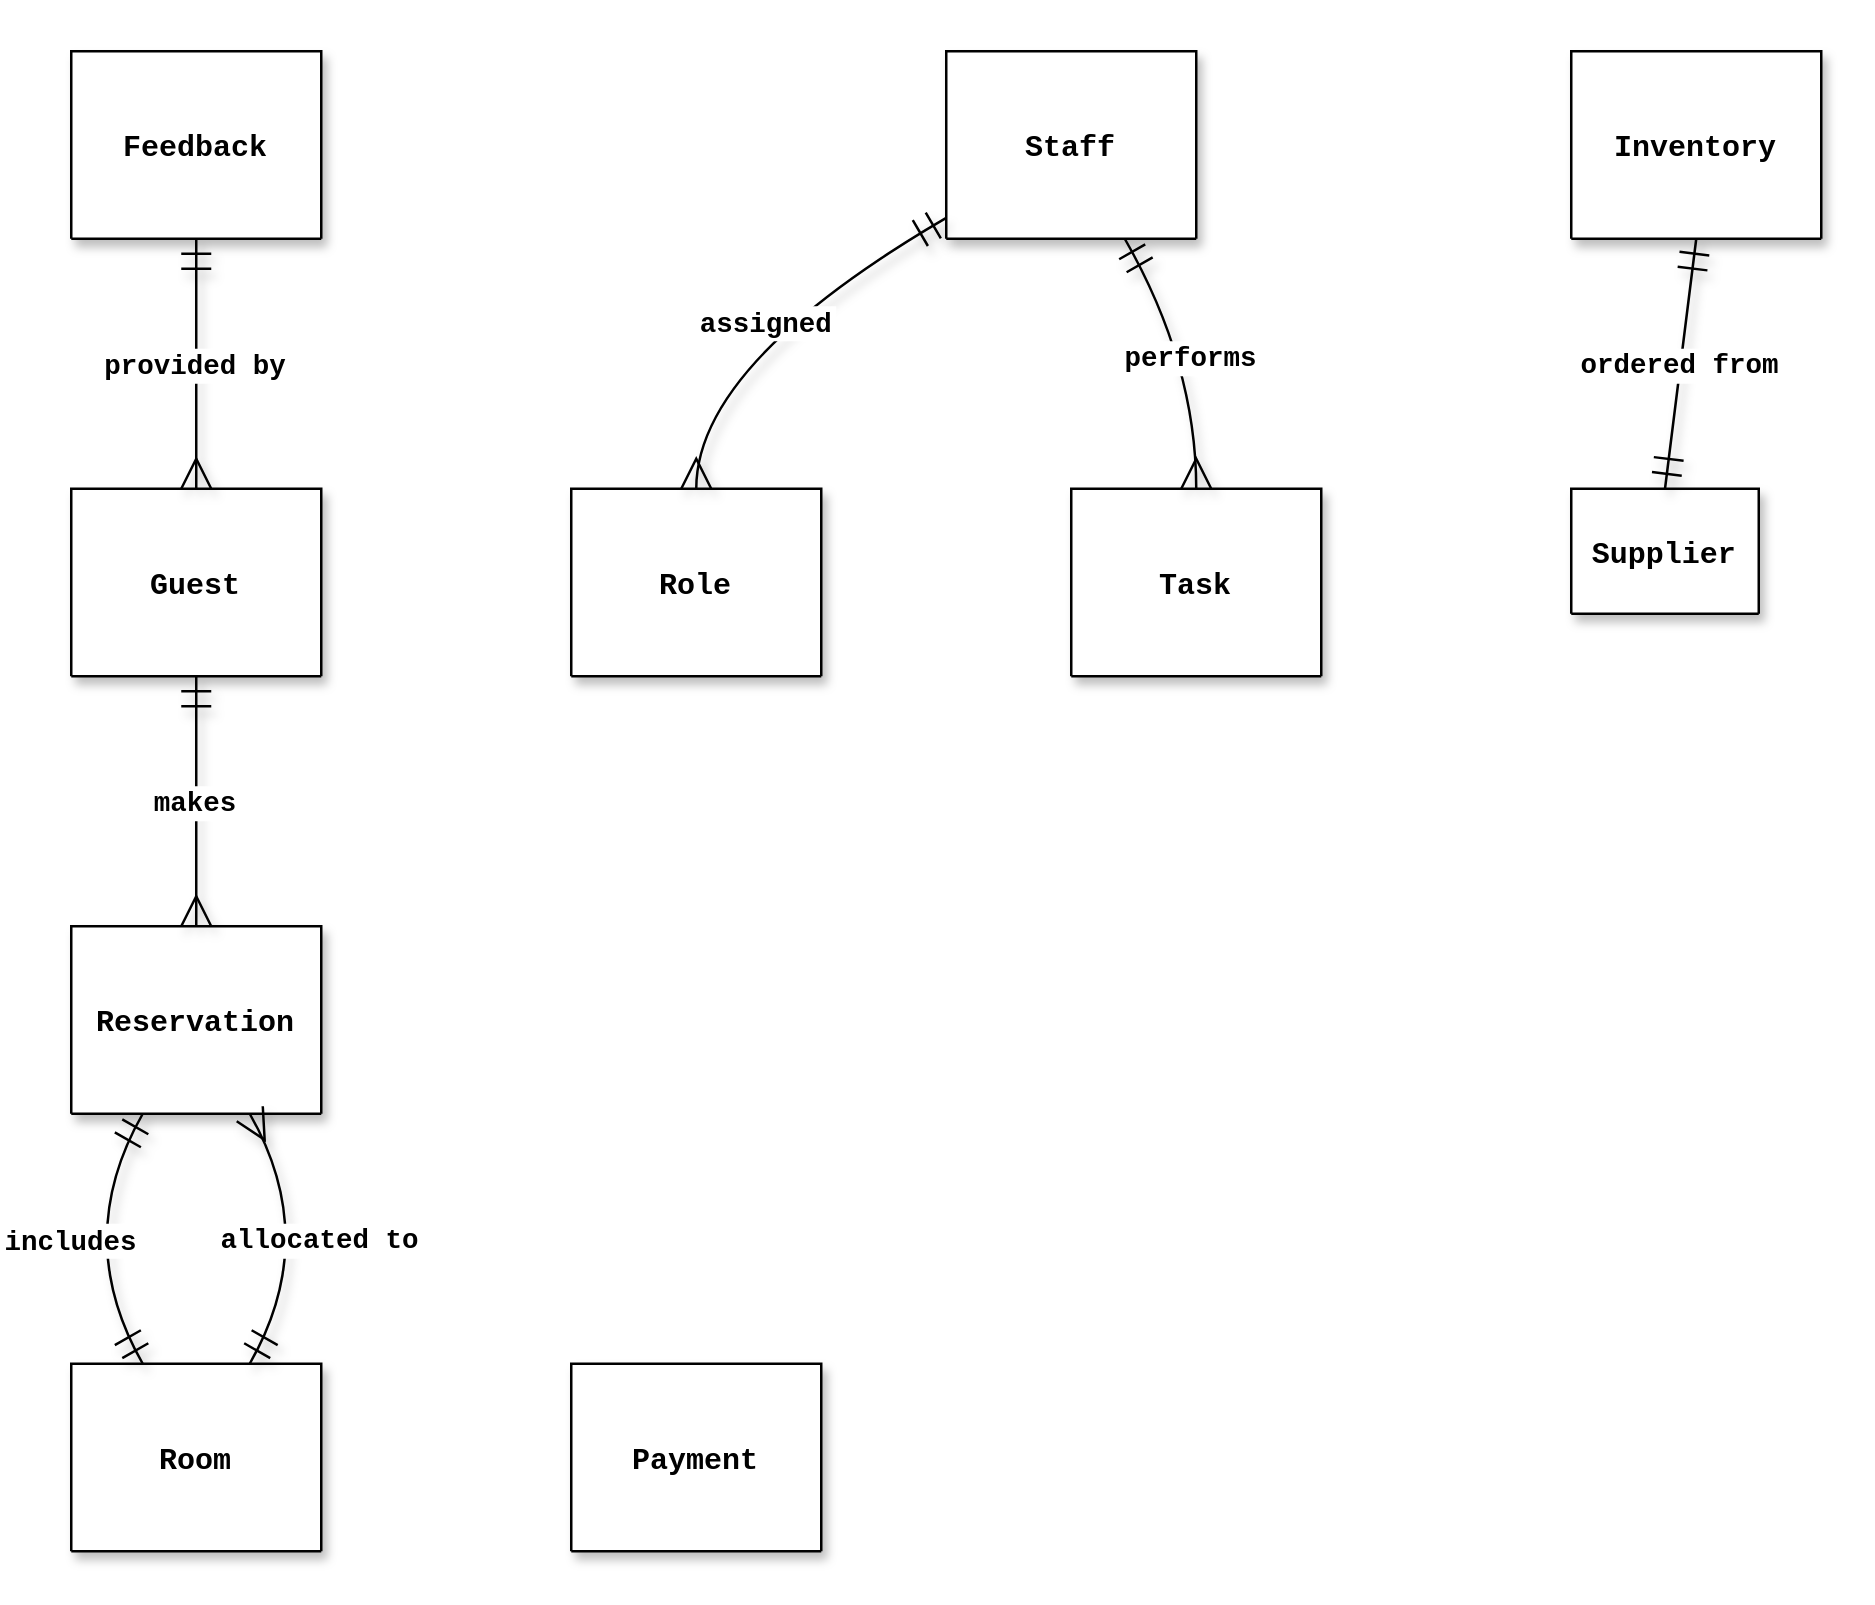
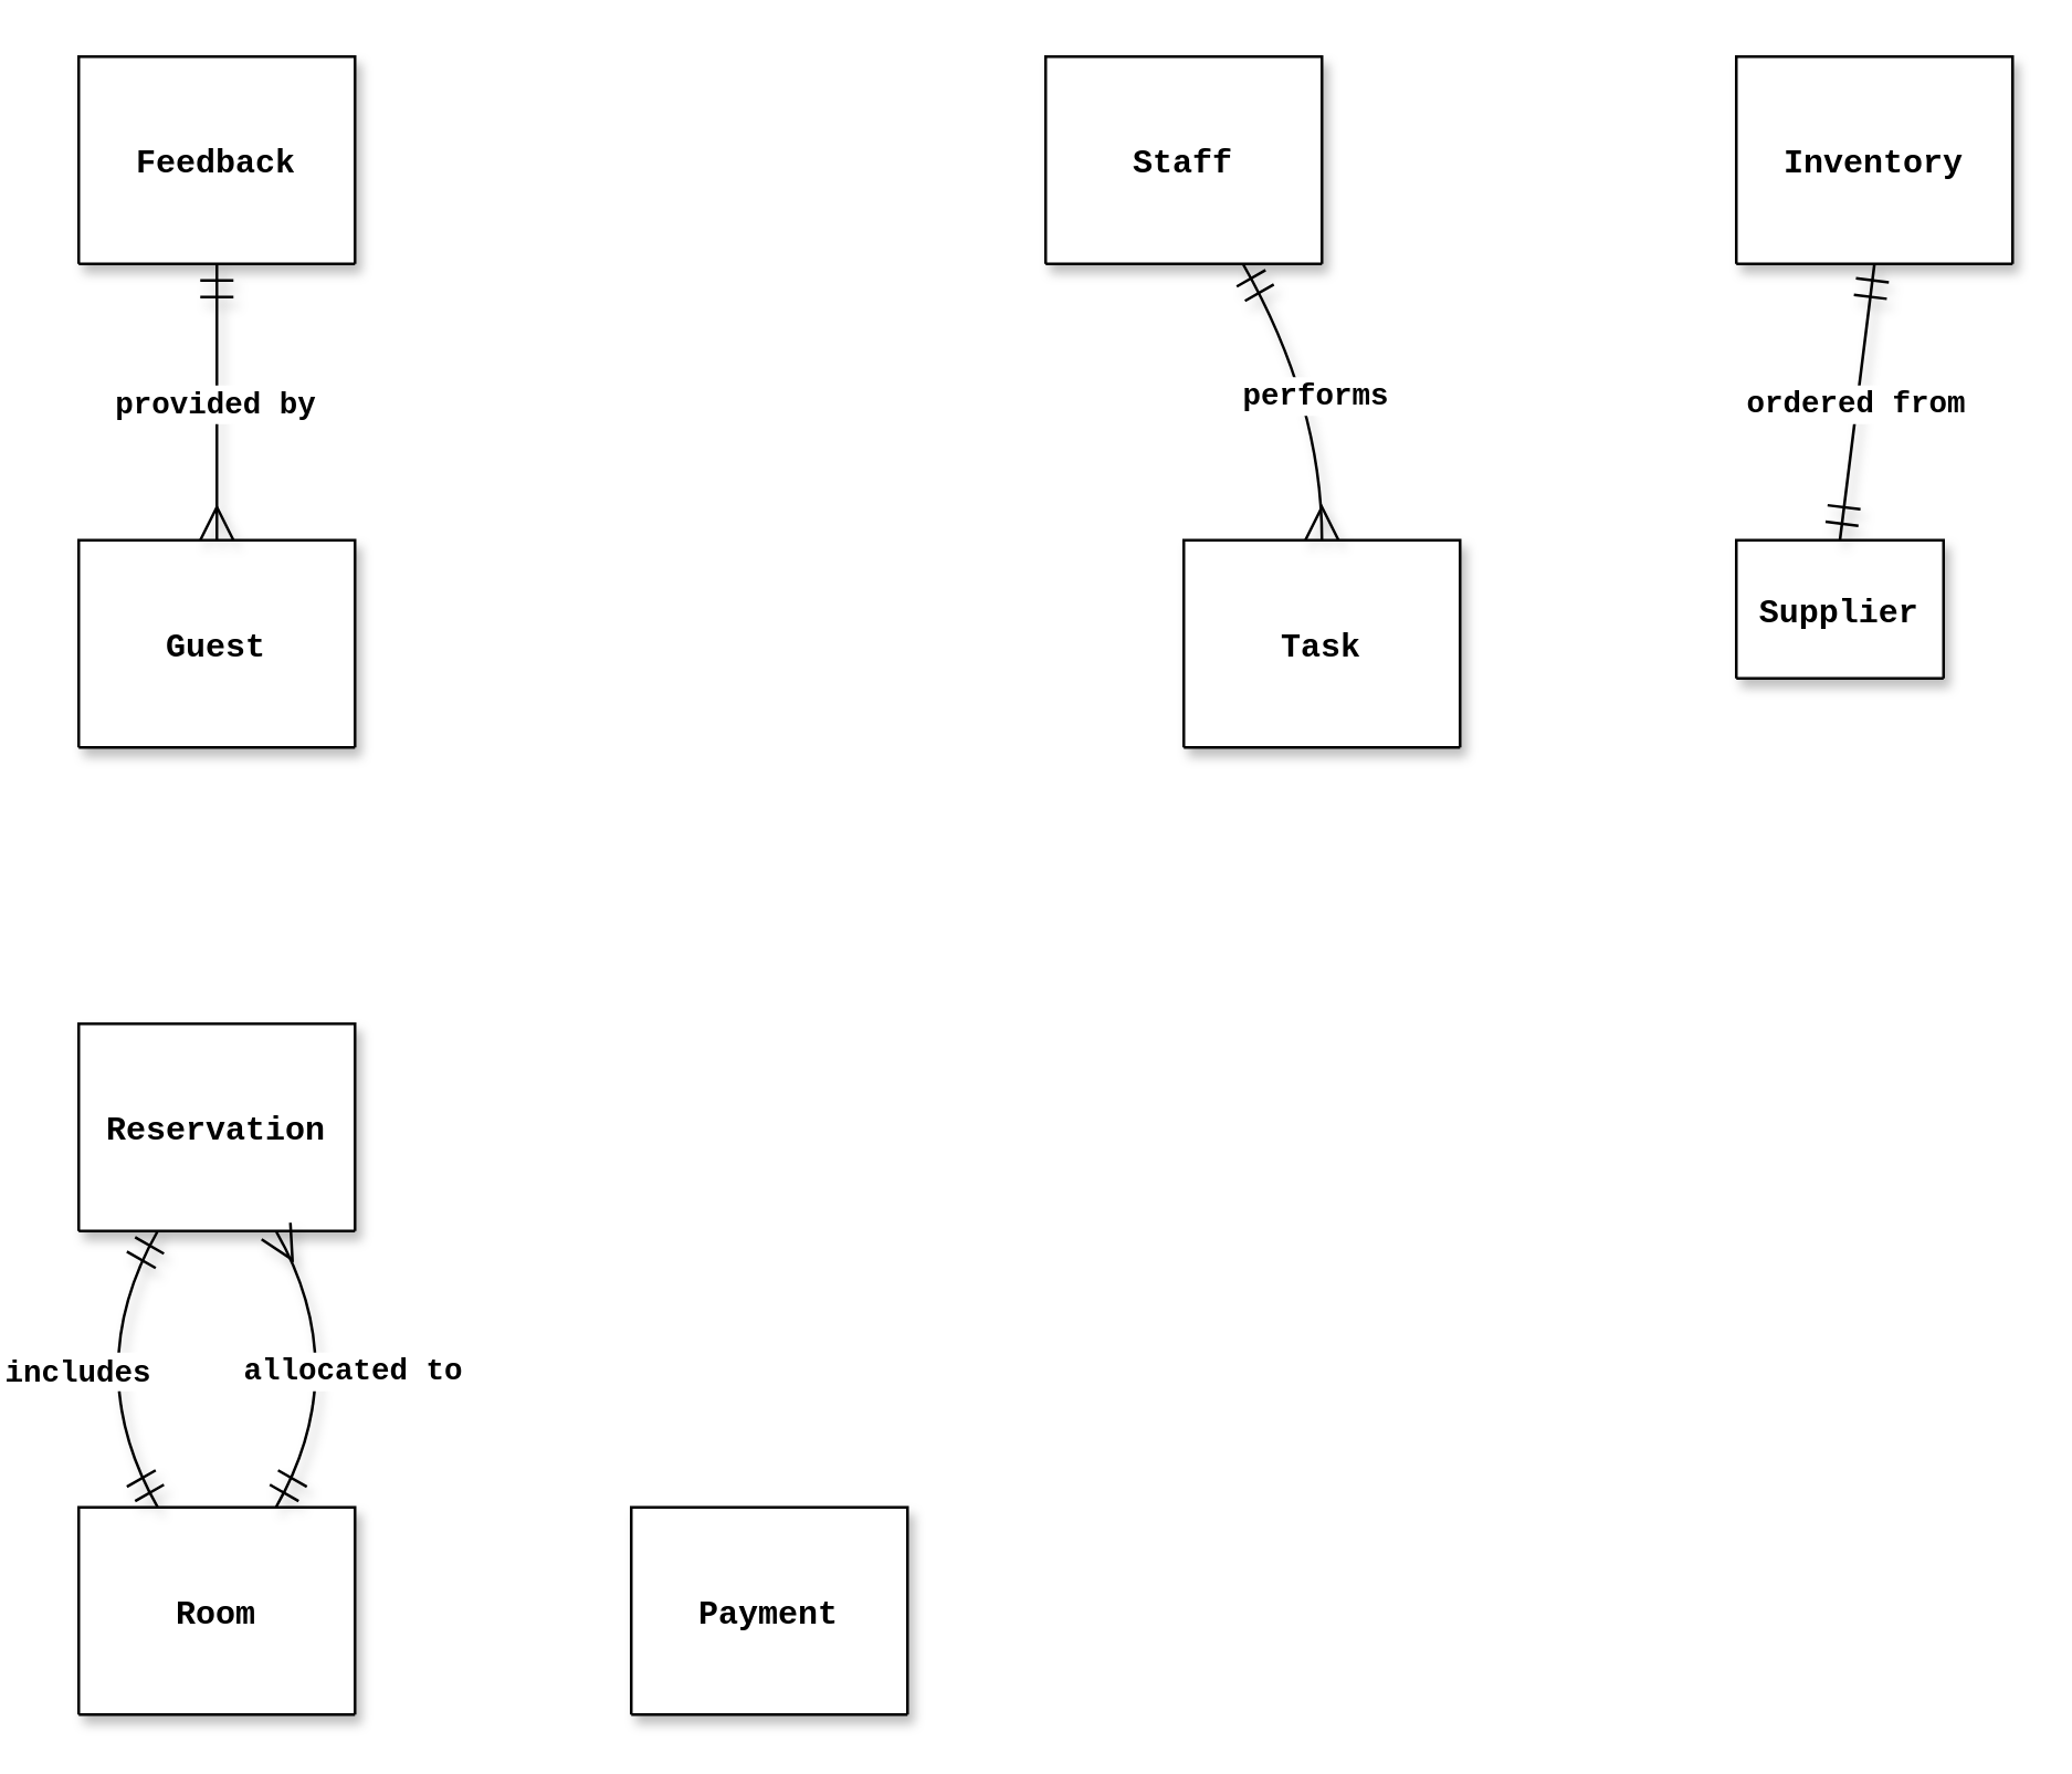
  <mxCell id="0" />
  <mxCell id="1" parent="0" />
  <mxCell id="2" value="Guest" style="shape=table;startSize=75;container=1;collapsible=0;childLayout=tableLayout;fixedRows=1;rowLines=1;fontStyle=1;align=center;resizeLast=1;fontFamily=Courier New;shadow=1;" vertex="1" parent="1"><mxGeometry x="20" y="195" width="100" height="75" as="geometry" /></mxCell>
  <mxCell id="3" value="Reservation" style="shape=table;startSize=75;container=1;collapsible=0;childLayout=tableLayout;fixedRows=1;rowLines=1;fontStyle=1;align=center;resizeLast=1;fontFamily=Courier New;shadow=1;" vertex="1" parent="1"><mxGeometry x="20" y="370" width="100" height="75" as="geometry" /></mxCell>
  <mxCell id="4" value="Room" style="shape=table;startSize=75;container=1;collapsible=0;childLayout=tableLayout;fixedRows=1;rowLines=1;fontStyle=1;align=center;resizeLast=1;fontFamily=Courier New;shadow=1;" vertex="1" parent="1"><mxGeometry x="20" y="545" width="100" height="75" as="geometry" /></mxCell>
  <mxCell id="5" value="Staff" style="shape=table;startSize=75;container=1;collapsible=0;childLayout=tableLayout;fixedRows=1;rowLines=1;fontStyle=1;align=center;resizeLast=1;fontFamily=Courier New;shadow=1;" vertex="1" parent="1"><mxGeometry x="370" y="20" width="100" height="75" as="geometry" /></mxCell>
- <mxCell id="6" value="Role" style="shape=table;startSize=75;container=1;collapsible=0;childLayout=tableLayout;fixedRows=1;rowLines=1;fontStyle=1;align=center;resizeLast=1;fontFamily=Courier New;shadow=1;" vertex="1" parent="1"><mxGeometry x="220" y="195" width="100" height="75" as="geometry" /></mxCell>
  <mxCell id="7" value="Task" style="shape=table;startSize=75;container=1;collapsible=0;childLayout=tableLayout;fixedRows=1;rowLines=1;fontStyle=1;align=center;resizeLast=1;fontFamily=Courier New;shadow=1;" vertex="1" parent="1"><mxGeometry x="420" y="195" width="100" height="75" as="geometry" /></mxCell>
  <mxCell id="8" value="Inventory" style="shape=table;startSize=75;container=1;collapsible=0;childLayout=tableLayout;fixedRows=1;rowLines=1;fontStyle=1;align=center;resizeLast=1;fontFamily=Courier New;shadow=1;" vertex="1" parent="1"><mxGeometry x="620" y="20" width="100" height="75" as="geometry" /></mxCell>
  <mxCell id="9" value="Supplier" style="shape=table;startSize=75;container=1;collapsible=0;childLayout=tableLayout;fixedRows=1;rowLines=1;fontStyle=1;align=center;resizeLast=1;fontFamily=Courier New;shadow=1;" vertex="1" parent="1"><mxGeometry x="620" y="195" width="75" height="50" as="geometry" /></mxCell>
  <mxCell id="10" value="Feedback" style="shape=table;startSize=75;container=1;collapsible=0;childLayout=tableLayout;fixedRows=1;rowLines=1;fontStyle=1;align=center;resizeLast=1;fontFamily=Courier New;shadow=1;" vertex="1" parent="1"><mxGeometry x="20" y="20" width="100" height="75" as="geometry" /></mxCell>
  <mxCell id="11" value="Payment" style="shape=table;startSize=75;container=1;collapsible=0;childLayout=tableLayout;fixedRows=1;rowLines=1;fontStyle=1;align=center;resizeLast=1;fontFamily=Courier New;shadow=1;" vertex="1" parent="1"><mxGeometry x="220" y="545" width="100" height="75" as="geometry" /></mxCell>
- <mxCell id="12" value="makes" style="curved=1;startArrow=ERmandOne;startSize=10;;endArrow=ERmany;endSize=10;;exitX=0.5;exitY=1;entryX=0.5;entryY=0;rounded=0;fontFamily=Courier New;fontStyle=1;shadow=1;" edge="1" parent="1" source="2" target="3"><mxGeometry relative="1" as="geometry"><Array as="points" /></mxGeometry></mxCell>
  <mxCell id="13" value="allocated to" style="curved=1;startArrow=ERmandOne;startSize=10;;endArrow=ERmany;endSize=10;;exitX=0.714;exitY=0;entryX=0.714;entryY=1;rounded=0;fontFamily=Courier New;fontStyle=1;shadow=1;" edge="1" parent="1" source="4" target="3"><mxGeometry relative="1" as="geometry"><Array as="points"><mxPoint x="120" y="495" /></Array></mxGeometry></mxCell>
- <mxCell id="14" value="assigned" style="curved=1;startArrow=ERmandOne;startSize=10;;endArrow=ERmany;endSize=10;;exitX=0;exitY=0.889;entryX=0.5;entryY=0;rounded=0;fontFamily=Courier New;fontStyle=1;shadow=1;" edge="1" parent="1" source="5" target="6"><mxGeometry relative="1" as="geometry"><Array as="points"><mxPoint x="270" y="145" /></Array></mxGeometry></mxCell>
  <mxCell id="15" value="includes" style="curved=1;startArrow=ERmandOne;startSize=10;;endArrow=ERmandOne;endSize=10;;exitX=0.286;exitY=1;entryX=0.286;entryY=0;rounded=0;fontFamily=Courier New;fontStyle=1;shadow=1;" edge="1" parent="1" source="3" target="4"><mxGeometry relative="1" as="geometry"><Array as="points"><mxPoint x="20" y="495" /></Array></mxGeometry></mxCell>
  <mxCell id="16" value="performs" style="curved=1;startArrow=ERmandOne;startSize=10;;endArrow=ERmany;endSize=10;;exitX=0.714;exitY=1;entryX=0.5;entryY=0;rounded=0;fontFamily=Courier New;fontStyle=1;shadow=1;" edge="1" parent="1" source="5" target="7"><mxGeometry relative="1" as="geometry"><Array as="points"><mxPoint x="470" y="145" /></Array></mxGeometry></mxCell>
  <mxCell id="17" value="ordered from" style="curved=1;startArrow=ERmandOne;startSize=10;;endArrow=ERmandOne;endSize=10;;exitX=0.5;exitY=1;entryX=0.5;entryY=0;rounded=0;fontFamily=Courier New;fontStyle=1;shadow=1;" edge="1" parent="1" source="8" target="9"><mxGeometry relative="1" as="geometry"><Array as="points" /></mxGeometry></mxCell>
  <mxCell id="18" value="provided by" style="curved=1;startArrow=ERmandOne;startSize=10;;endArrow=ERmany;endSize=10;;exitX=0.5;exitY=1;entryX=0.5;entryY=0;rounded=0;fontFamily=Courier New;fontStyle=1;shadow=1;" edge="1" parent="1" source="10" target="2"><mxGeometry relative="1" as="geometry"><Array as="points" /></mxGeometry></mxCell>
